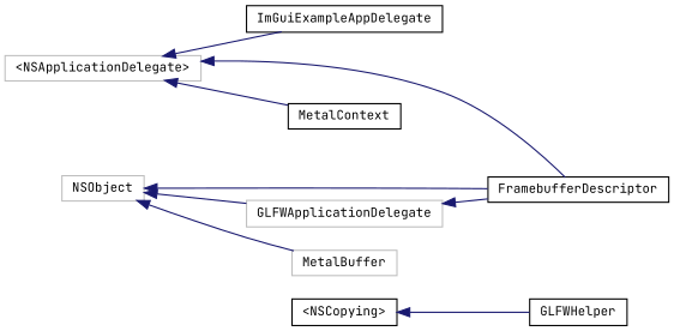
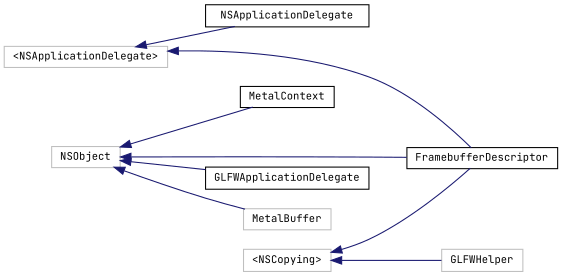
  digraph {
    fontname="JetBrains Mono"
    rankdir=LR
    node [color=black fillcolor=white fontname="JetBrains Mono" fontsize=10 shape=record style=filled]
    edge [color=midnightblue dir=back fontname="JetBrains Mono" fontsize=10 labelfontname=Helvetica labelfontsize=10 style=solid]
    n1 [color=grey75 height=0.2 label="\<NSApplicationDelegate\>" width=0.4]
-   n2 [height=0.2 label=ImGuiExampleAppDelegate width=0.4]
+   n2 [height=0.2 label=NSApplicationDelegate width=0.4]
    n3 [height=0.2 label=FramebufferDescriptor width=0.4]
-   n4 [color=grey75 height=0.2 label=GLFWApplicationDelegate width=0.4]
-   n5 [height=0.2 label="\<NSCopying\>" width=0.4]
-   n6 [height=0.2 label=GLFWHelper width=0.4]
+   n4 [height=0.2 label=GLFWApplicationDelegate width=0.4]
+   n5 [color=grey75 height=0.2 label="\<NSCopying\>" width=0.4]
+   n6 [color=grey75 height=0.2 label=GLFWHelper width=0.4]
    n7 [color=grey75 height=0.2 label=NSObject width=0.4]
    n8 [color=grey75 height=0.2 label=MetalBuffer width=0.4]
    n9 [height=0.2 label=MetalContext width=0.4]
    n1 -> n2
    n1 -> n3
-   n4 -> n3
+   n5 -> n3
    n5 -> n6
    n7 -> n3
    n7 -> n4
    n7 -> n8
-   n1 -> n9
+   n7 -> n9
  }
